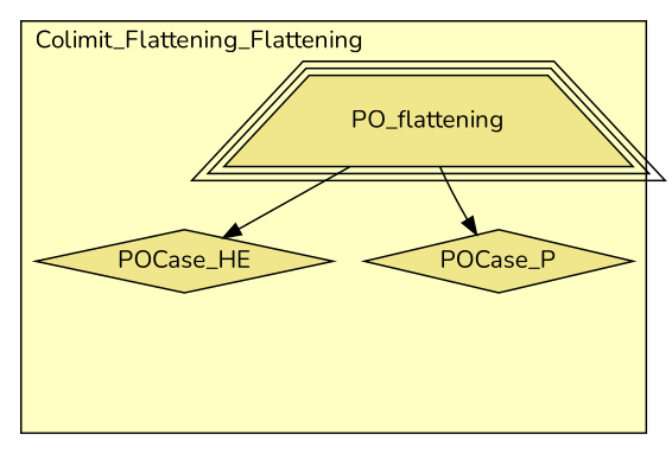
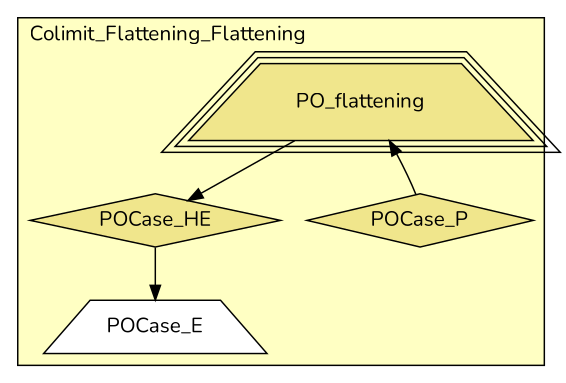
  digraph {
    fontname=Nunito
    node [fillcolor=khaki fontname=Nunito shape=trapezium style=filled]
    edge [fontname=Nunito]
    n1 [label=PO_flattening peripheries=3]
    n2 [label=POCase_HE shape=diamond]
+   n3 [fillcolor=white label=POCase_E]
    n4 [label=POCase_P shape=diamond]
    subgraph cluster_1 {
      fillcolor="#FFFFC3"
      label=Colimit_Flattening_Flattening
      labeljust=l
      style=filled
      n1
      n2
+     n3
      n4
    }
    n1 -> n2
-   n1 -> n4
+   n4 -> n1
+   n2 -> n3
  }
